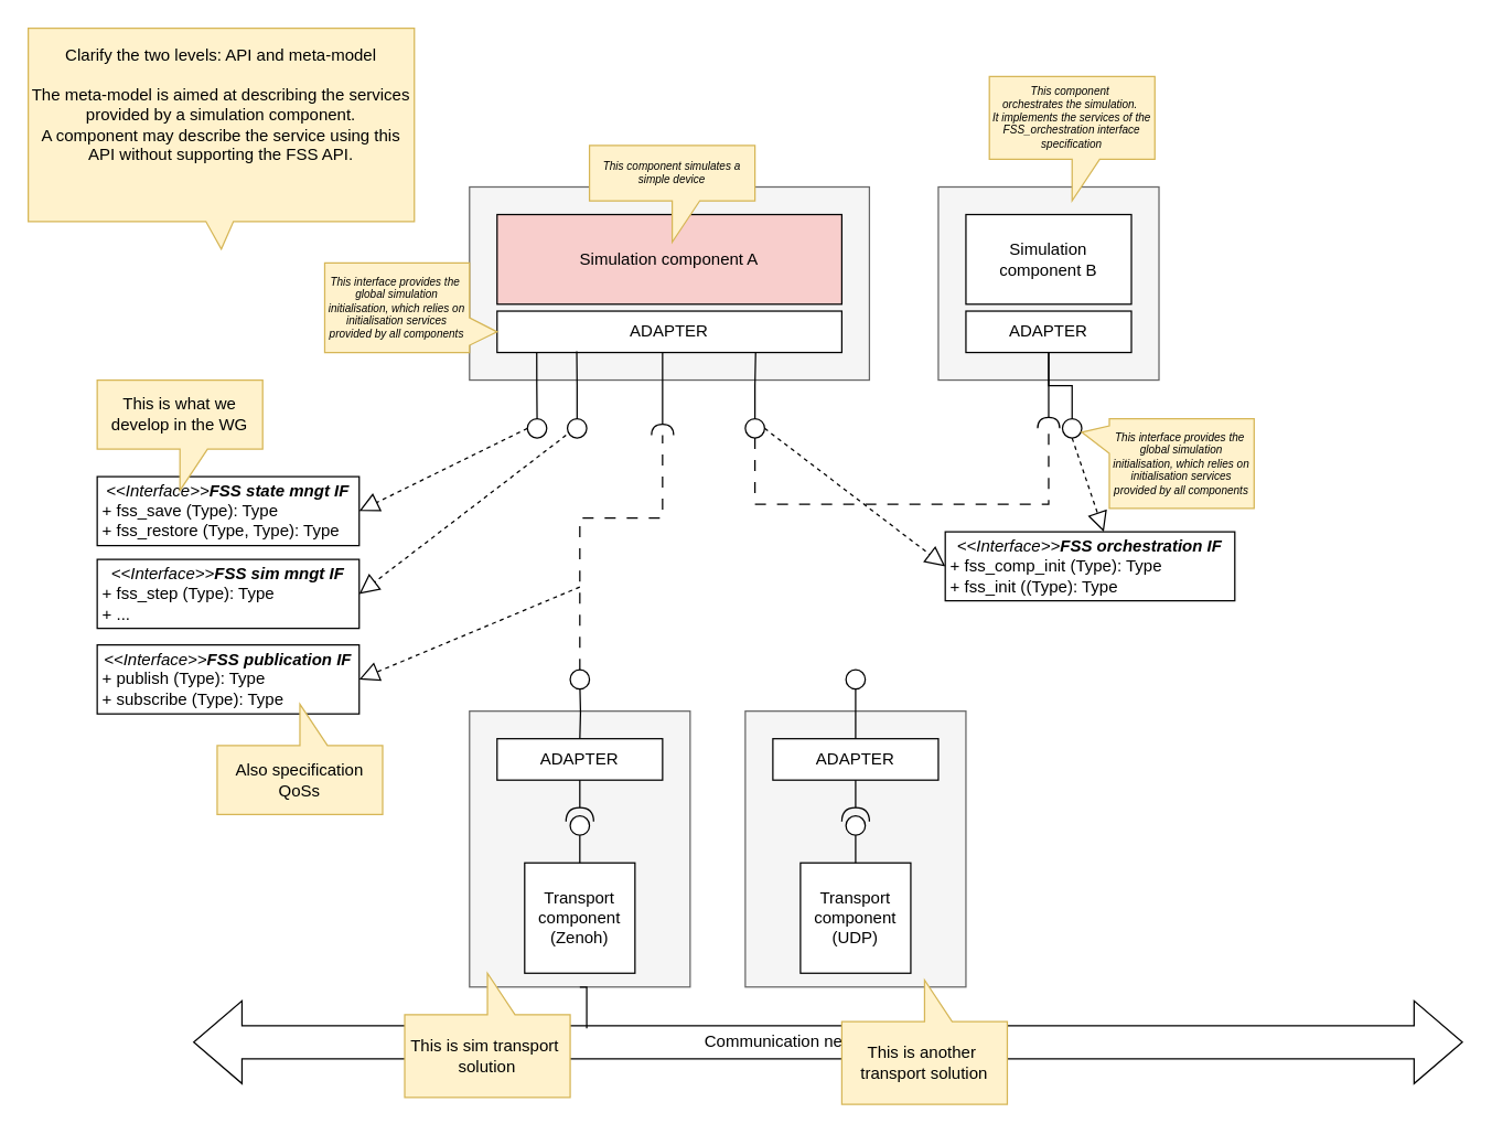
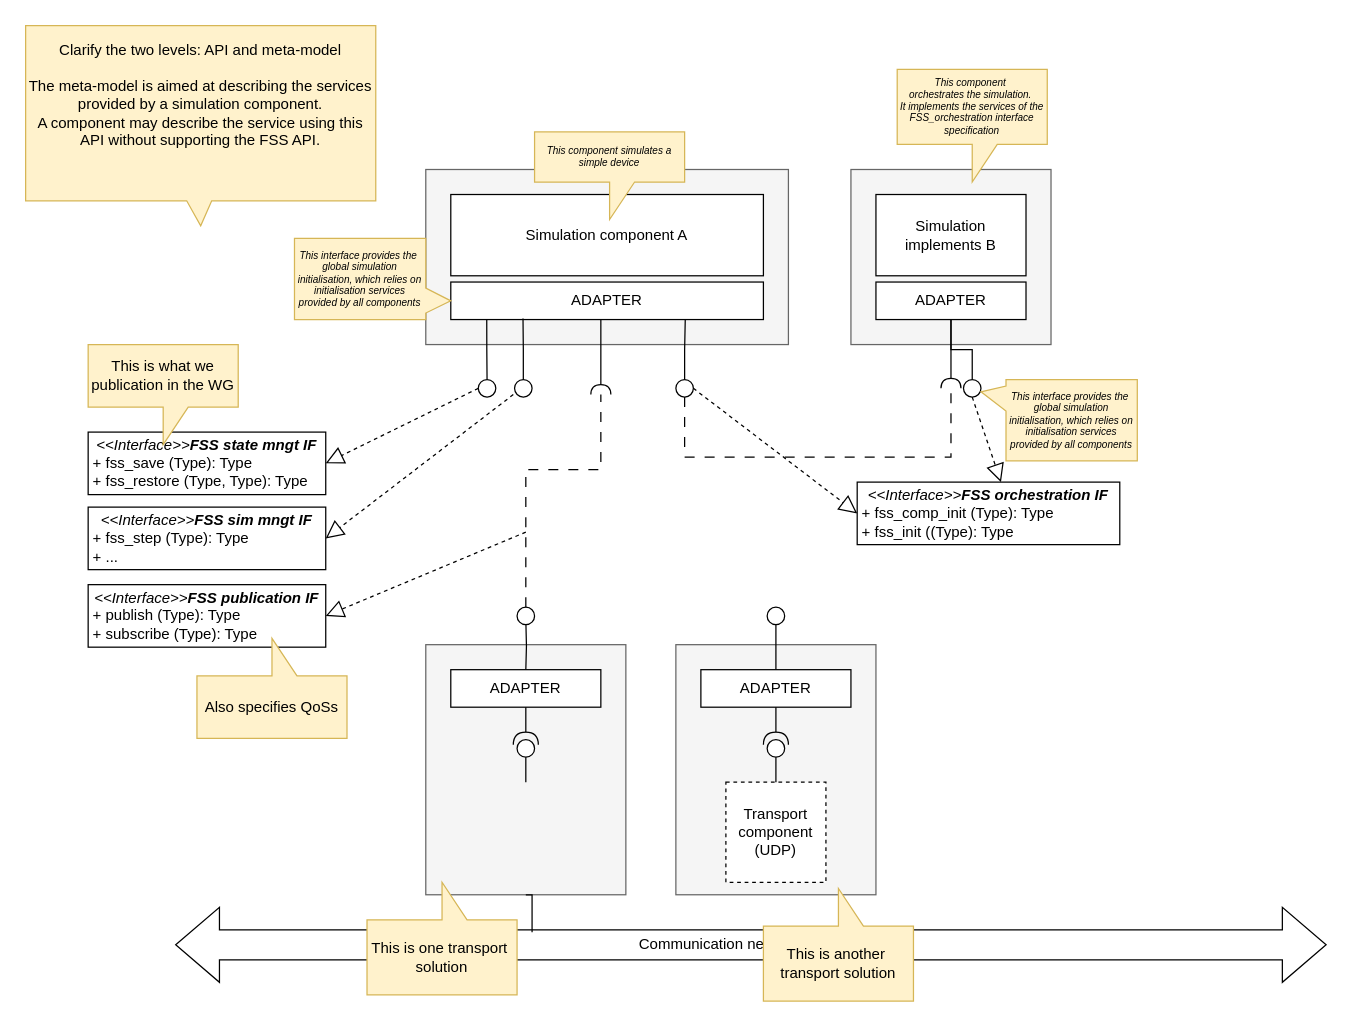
  <mxCell id="0" />
  <mxCell id="1" parent="0" />
  <mxCell id="2" value="" style="rounded=0;whiteSpace=wrap;html=1;fillColor=#f5f5f5;fontColor=#333333;strokeColor=#666666;" vertex="1" parent="1"><mxGeometry x="680" y="135" width="160" height="140" as="geometry" /></mxCell>
  <mxCell id="3" value="" style="rounded=0;whiteSpace=wrap;html=1;fillColor=#f5f5f5;fontColor=#333333;strokeColor=#666666;" vertex="1" parent="1"><mxGeometry x="340" y="135" width="290" height="140" as="geometry" /></mxCell>
  <mxCell id="4" value="Communication network transport" style="html=1;shadow=0;dashed=0;align=center;verticalAlign=middle;shape=mxgraph.arrows2.twoWayArrow;dy=0.6;dx=35;" vertex="1" parent="1"><mxGeometry x="140" y="725" width="920" height="60" as="geometry" /></mxCell>
  <mxCell id="5" value="" style="endArrow=block;dashed=1;endFill=0;endSize=12;html=1;rounded=0;entryX=1;entryY=0.5;entryDx=0;entryDy=0;" edge="1" parent="1" target="34"><mxGeometry width="160" relative="1" as="geometry"><mxPoint x="420" y="425" as="sourcePoint" /><mxPoint x="610" y="500" as="targetPoint" /></mxGeometry></mxCell>
  <mxCell id="6" value="" style="endArrow=block;dashed=1;endFill=0;endSize=12;html=1;rounded=0;entryX=1;entryY=0.5;entryDx=0;entryDy=0;exitX=0;exitY=0.5;exitDx=0;exitDy=0;" edge="1" parent="1" source="26" target="10"><mxGeometry width="160" relative="1" as="geometry"><mxPoint x="370" y="310" as="sourcePoint" /><mxPoint x="250" y="237.5" as="targetPoint" /></mxGeometry></mxCell>
  <mxCell id="7" style="edgeStyle=orthogonalEdgeStyle;rounded=0;orthogonalLoop=1;jettySize=auto;html=1;exitX=0.115;exitY=0.971;exitDx=0;exitDy=0;entryX=0.5;entryY=0;entryDx=0;entryDy=0;endArrow=none;endFill=0;exitPerimeter=0;" edge="1" parent="1" source="8" target="26"><mxGeometry relative="1" as="geometry" /></mxCell>
  <mxCell id="8" value="ADAPTER" style="rounded=0;whiteSpace=wrap;html=1;" vertex="1" parent="1"><mxGeometry x="360" y="225" width="250" height="30" as="geometry" /></mxCell>
  <mxCell id="9" value="" style="ellipse;whiteSpace=wrap;html=1;align=center;aspect=fixed;fillColor=none;strokeColor=none;resizable=0;perimeter=centerPerimeter;rotatable=0;allowArrows=0;points=[];outlineConnect=1;" vertex="1" parent="1"><mxGeometry x="570" y="225" width="10" height="10" as="geometry" /></mxCell>
  <mxCell id="10" value="&lt;p style=&quot;margin:0px;margin-top:4px;text-align:center;&quot;&gt;&lt;i&gt;&amp;lt;&amp;lt;Interface&amp;gt;&amp;gt;&lt;b&gt;FSS state mngt IF&lt;/b&gt;&lt;/i&gt;&lt;br&gt;&lt;/p&gt;&lt;p style=&quot;margin:0px;margin-left:4px;&quot;&gt;&lt;/p&gt;&lt;p style=&quot;margin:0px;margin-left:4px;&quot;&gt;+ fss_save (Type): Type&lt;br&gt;+ fss_restore (Type, Type): Type&lt;/p&gt;" style="verticalAlign=top;align=left;overflow=fill;html=1;whiteSpace=wrap;" vertex="1" parent="1"><mxGeometry x="70" y="345" width="190" height="50" as="geometry" /></mxCell>
  <mxCell id="11" value="" style="rounded=0;whiteSpace=wrap;html=1;fillColor=#f5f5f5;fontColor=#333333;strokeColor=#666666;" vertex="1" parent="1"><mxGeometry x="340" y="515" width="160" height="200" as="geometry" /></mxCell>
- <mxCell id="12" value="&lt;div&gt;Transport&lt;/div&gt;&lt;div&gt;component&lt;/div&gt;&lt;div&gt;(Zenoh)&lt;/div&gt;" style="whiteSpace=wrap;html=1;aspect=fixed;" vertex="1" parent="1"><mxGeometry x="380" y="625" width="80" height="80" as="geometry" /></mxCell>
  <mxCell id="13" style="edgeStyle=orthogonalEdgeStyle;rounded=0;orthogonalLoop=1;jettySize=auto;html=1;entryX=0.5;entryY=0;entryDx=0;entryDy=0;endArrow=none;endFill=0;" edge="1" parent="1" target="14"><mxGeometry relative="1" as="geometry"><mxPoint x="420" y="495" as="sourcePoint" /></mxGeometry></mxCell>
  <mxCell id="14" value="ADAPTER" style="rounded=0;whiteSpace=wrap;html=1;" vertex="1" parent="1"><mxGeometry x="360" y="535" width="120" height="30" as="geometry" /></mxCell>
  <mxCell id="15" value="" style="ellipse;whiteSpace=wrap;html=1;align=center;aspect=fixed;fillColor=none;strokeColor=none;resizable=0;perimeter=centerPerimeter;rotatable=0;allowArrows=0;points=[];outlineConnect=1;" vertex="1" parent="1"><mxGeometry x="570" y="665" width="10" height="10" as="geometry" /></mxCell>
  <mxCell id="16" value="" style="group;rotation=270;" vertex="1" connectable="0" parent="1"><mxGeometry x="410" y="565" width="20" height="60" as="geometry" /></mxCell>
  <mxCell id="17" value="" style="shape=providedRequiredInterface;html=1;verticalLabelPosition=bottom;sketch=0;rotation=-90;" vertex="1" parent="16"><mxGeometry y="20" width="20" height="20" as="geometry" /></mxCell>
  <mxCell id="18" style="edgeStyle=orthogonalEdgeStyle;rounded=0;orthogonalLoop=1;jettySize=auto;html=1;exitX=0.75;exitY=1;exitDx=0;exitDy=0;entryX=0;entryY=0.5;entryDx=0;entryDy=0;entryPerimeter=0;endArrow=none;endFill=0;" edge="1" parent="16" target="17"><mxGeometry relative="1" as="geometry"><mxPoint x="10" y="60" as="sourcePoint" /></mxGeometry></mxCell>
  <mxCell id="19" style="edgeStyle=orthogonalEdgeStyle;rounded=0;orthogonalLoop=1;jettySize=auto;html=1;exitX=0.75;exitY=0;exitDx=0;exitDy=0;entryX=1;entryY=0.5;entryDx=0;entryDy=0;entryPerimeter=0;endArrow=none;endFill=0;" edge="1" parent="16" target="17"><mxGeometry relative="1" as="geometry"><mxPoint x="10" as="sourcePoint" /></mxGeometry></mxCell>
  <mxCell id="20" value="&lt;p style=&quot;margin:0px;margin-top:4px;text-align:center;&quot;&gt;&lt;i&gt;&amp;lt;&amp;lt;Interface&amp;gt;&amp;gt;&lt;b&gt;FSS sim mngt IF&lt;/b&gt;&lt;/i&gt;&lt;br&gt;&lt;/p&gt;&lt;p style=&quot;margin:0px;margin-left:4px;&quot;&gt;&lt;/p&gt;&lt;p style=&quot;margin:0px;margin-left:4px;&quot;&gt;+ fss_step (Type): Type&lt;br&gt;&lt;/p&gt;&lt;p style=&quot;margin:0px;margin-left:4px;&quot;&gt;+ ...&lt;/p&gt;" style="verticalAlign=top;align=left;overflow=fill;html=1;whiteSpace=wrap;" vertex="1" parent="1"><mxGeometry x="70" y="405" width="190" height="50" as="geometry" /></mxCell>
  <mxCell id="21" value="" style="endArrow=block;dashed=1;endFill=0;endSize=12;html=1;rounded=0;entryX=1;entryY=0.5;entryDx=0;entryDy=0;" edge="1" parent="1" target="20"><mxGeometry width="160" relative="1" as="geometry"><mxPoint x="410" y="315" as="sourcePoint" /><mxPoint x="270" y="320" as="targetPoint" /></mxGeometry></mxCell>
  <mxCell id="22" value="This component&amp;nbsp;&lt;div style=&quot;font-size: 8px;&quot;&gt;orchestrates the simulation.&amp;nbsp;&lt;/div&gt;&lt;div style=&quot;font-size: 8px;&quot;&gt;It implements the services of the FSS_orchestration interface specification&lt;/div&gt;" style="shape=callout;whiteSpace=wrap;html=1;perimeter=calloutPerimeter;fillColor=#fff2cc;strokeColor=#d6b656;fontSize=8;fontStyle=2" vertex="1" parent="1"><mxGeometry x="717" y="55" width="120" height="90" as="geometry" /></mxCell>
  <mxCell id="23" value="ADAPTER" style="rounded=0;whiteSpace=wrap;html=1;" vertex="1" parent="1"><mxGeometry x="700" y="225" width="120" height="30" as="geometry" /></mxCell>
  <mxCell id="24" value="" style="rounded=0;orthogonalLoop=1;jettySize=auto;html=1;endArrow=halfCircle;endFill=0;endSize=6;strokeWidth=1;sketch=0;fontSize=12;curved=1;exitX=0.5;exitY=1;exitDx=0;exitDy=0;" edge="1" parent="1" source="23"><mxGeometry relative="1" as="geometry"><mxPoint x="935" y="225.476" as="sourcePoint" /><mxPoint x="760" y="310" as="targetPoint" /></mxGeometry></mxCell>
  <mxCell id="25" value="&lt;p style=&quot;margin:0px;margin-top:4px;text-align:center;&quot;&gt;&lt;i&gt;&amp;lt;&amp;lt;Interface&amp;gt;&amp;gt;&lt;b&gt;FSS orchestration IF&lt;/b&gt;&lt;/i&gt;&lt;br&gt;&lt;/p&gt;&lt;p style=&quot;margin:0px;margin-left:4px;&quot;&gt;&lt;/p&gt;&lt;p style=&quot;margin:0px;margin-left:4px;&quot;&gt;+ fss_comp_init (Type): Type&lt;br&gt;+ fss_init (&lt;span style=&quot;background-color: initial;&quot;&gt;(Type): Type&lt;/span&gt;&lt;/p&gt;" style="verticalAlign=top;align=left;overflow=fill;html=1;whiteSpace=wrap;" vertex="1" parent="1"><mxGeometry x="685" y="385" width="210" height="50" as="geometry" /></mxCell>
  <mxCell id="26" value="" style="ellipse;whiteSpace=wrap;html=1;aspect=fixed;" vertex="1" parent="1"><mxGeometry x="382" y="303" width="14" height="14" as="geometry" /></mxCell>
  <mxCell id="27" style="edgeStyle=orthogonalEdgeStyle;rounded=0;orthogonalLoop=1;jettySize=auto;html=1;dashed=1;dashPattern=8 8;endArrow=none;endFill=0;exitX=0.5;exitY=1;exitDx=0;exitDy=0;" edge="1" parent="1" source="30"><mxGeometry relative="1" as="geometry"><mxPoint x="760" y="310" as="targetPoint" /><Array as="points"><mxPoint x="547" y="365" /><mxPoint x="760" y="365" /></Array></mxGeometry></mxCell>
  <mxCell id="28" value="" style="ellipse;whiteSpace=wrap;html=1;aspect=fixed;" vertex="1" parent="1"><mxGeometry x="411" y="303" width="14" height="14" as="geometry" /></mxCell>
  <mxCell id="29" style="edgeStyle=orthogonalEdgeStyle;rounded=0;orthogonalLoop=1;jettySize=auto;html=1;entryX=0.231;entryY=0.971;entryDx=0;entryDy=0;endArrow=none;endFill=0;entryPerimeter=0;" edge="1" parent="1" source="28" target="8"><mxGeometry relative="1" as="geometry" /></mxCell>
  <mxCell id="30" value="" style="ellipse;whiteSpace=wrap;html=1;aspect=fixed;" vertex="1" parent="1"><mxGeometry x="540" y="303" width="14" height="14" as="geometry" /></mxCell>
  <mxCell id="31" style="edgeStyle=orthogonalEdgeStyle;rounded=0;orthogonalLoop=1;jettySize=auto;html=1;entryX=0.75;entryY=1;entryDx=0;entryDy=0;endArrow=none;endFill=0;" edge="1" parent="1" source="30" target="8"><mxGeometry relative="1" as="geometry"><mxPoint x="450" y="255" as="targetPoint" /></mxGeometry></mxCell>
  <mxCell id="32" value="" style="endArrow=block;dashed=1;endFill=0;endSize=12;html=1;rounded=0;entryX=0;entryY=0.5;entryDx=0;entryDy=0;exitX=1;exitY=0.5;exitDx=0;exitDy=0;" edge="1" parent="1" source="30" target="25"><mxGeometry width="160" relative="1" as="geometry"><mxPoint x="517" y="325" as="sourcePoint" /><mxPoint x="367" y="380" as="targetPoint" /></mxGeometry></mxCell>
  <mxCell id="33" value="" style="ellipse;whiteSpace=wrap;html=1;aspect=fixed;" vertex="1" parent="1"><mxGeometry x="413" y="485" width="14" height="14" as="geometry" /></mxCell>
  <mxCell id="34" value="&lt;p style=&quot;margin:0px;margin-top:4px;text-align:center;&quot;&gt;&lt;i&gt;&amp;lt;&amp;lt;Interface&amp;gt;&amp;gt;&lt;b&gt;FSS publication IF&lt;/b&gt;&lt;/i&gt;&lt;br&gt;&lt;/p&gt;&lt;p style=&quot;margin:0px;margin-left:4px;&quot;&gt;&lt;/p&gt;&lt;p style=&quot;margin:0px;margin-left:4px;&quot;&gt;+ publish (Type): Type&lt;br&gt;&lt;/p&gt;&lt;p style=&quot;margin:0px;margin-left:4px;&quot;&gt;+ subscribe&amp;nbsp;&lt;span style=&quot;background-color: initial;&quot;&gt;(Type): Type&lt;/span&gt;&lt;/p&gt;" style="verticalAlign=top;align=left;overflow=fill;html=1;whiteSpace=wrap;" vertex="1" parent="1"><mxGeometry x="70" y="467" width="190" height="50" as="geometry" /></mxCell>
- <mxCell id="35" value="Simulation component A" style="rounded=0;whiteSpace=wrap;html=1;fillColor=#f8cecc;" vertex="1" parent="1"><mxGeometry x="360" y="155" width="250" height="65" as="geometry" /></mxCell>
- <mxCell id="36" value="Simulation component B" style="rounded=0;whiteSpace=wrap;html=1;" vertex="1" parent="1"><mxGeometry x="700" y="155" width="120" height="65" as="geometry" /></mxCell>
+ <mxCell id="35" value="Simulation component A" style="rounded=0;whiteSpace=wrap;html=1;" vertex="1" parent="1"><mxGeometry x="360" y="155" width="250" height="65" as="geometry" /></mxCell>
+ <mxCell id="36" value="Simulation implements B" style="rounded=0;whiteSpace=wrap;html=1;" vertex="1" parent="1"><mxGeometry x="700" y="155" width="120" height="65" as="geometry" /></mxCell>
  <mxCell id="37" value="" style="rounded=0;orthogonalLoop=1;jettySize=auto;html=1;endArrow=halfCircle;endFill=0;endSize=6;strokeWidth=1;sketch=0;fontSize=12;curved=1;" edge="1" parent="1"><mxGeometry relative="1" as="geometry"><mxPoint x="480" y="255" as="sourcePoint" /><mxPoint x="480" y="315" as="targetPoint" /></mxGeometry></mxCell>
  <mxCell id="38" style="edgeStyle=orthogonalEdgeStyle;rounded=0;orthogonalLoop=1;jettySize=auto;html=1;dashed=1;dashPattern=8 8;endArrow=none;endFill=0;exitX=0.5;exitY=0;exitDx=0;exitDy=0;" edge="1" parent="1" source="33"><mxGeometry relative="1" as="geometry"><mxPoint x="480" y="315" as="targetPoint" /><mxPoint x="557" y="327" as="sourcePoint" /><Array as="points"><mxPoint x="420" y="375" /><mxPoint x="480" y="375" /></Array></mxGeometry></mxCell>
- <mxCell id="39" value="Also specification QoSs" style="shape=callout;whiteSpace=wrap;html=1;perimeter=calloutPerimeter;fillColor=#fff2cc;strokeColor=#d6b656;flipV=1;" vertex="1" parent="1"><mxGeometry x="157" y="510" width="120" height="80" as="geometry" /></mxCell>
+ <mxCell id="39" value="Also specifies QoSs" style="shape=callout;whiteSpace=wrap;html=1;perimeter=calloutPerimeter;fillColor=#fff2cc;strokeColor=#d6b656;flipV=1;" vertex="1" parent="1"><mxGeometry x="157" y="510" width="120" height="80" as="geometry" /></mxCell>
  <mxCell id="40" style="edgeStyle=orthogonalEdgeStyle;rounded=0;orthogonalLoop=1;jettySize=auto;html=1;exitX=0.5;exitY=1;exitDx=0;exitDy=0;endArrow=none;endFill=0;" edge="1" parent="1" source="11"><mxGeometry relative="1" as="geometry"><mxPoint x="425" y="745" as="targetPoint" /></mxGeometry></mxCell>
  <mxCell id="41" value="" style="rounded=0;whiteSpace=wrap;html=1;fillColor=#f5f5f5;fontColor=#333333;strokeColor=#666666;" vertex="1" parent="1"><mxGeometry x="540" y="515" width="160" height="200" as="geometry" /></mxCell>
- <mxCell id="42" value="&lt;div&gt;Transport&lt;/div&gt;&lt;div&gt;component&lt;/div&gt;&lt;div&gt;(UDP)&lt;/div&gt;" style="whiteSpace=wrap;html=1;aspect=fixed;" vertex="1" parent="1"><mxGeometry x="580" y="625" width="80" height="80" as="geometry" /></mxCell>
+ <mxCell id="42" value="&lt;div&gt;Transport&lt;/div&gt;&lt;div&gt;component&lt;/div&gt;&lt;div&gt;(UDP)&lt;/div&gt;" style="whiteSpace=wrap;html=1;aspect=fixed;dashed=1;" vertex="1" parent="1"><mxGeometry x="580" y="625" width="80" height="80" as="geometry" /></mxCell>
  <mxCell id="43" style="edgeStyle=orthogonalEdgeStyle;rounded=0;orthogonalLoop=1;jettySize=auto;html=1;exitX=0.5;exitY=0;exitDx=0;exitDy=0;endArrow=none;endFill=0;" edge="1" parent="1" source="44" target="51"><mxGeometry relative="1" as="geometry" /></mxCell>
  <mxCell id="44" value="ADAPTER" style="rounded=0;whiteSpace=wrap;html=1;" vertex="1" parent="1"><mxGeometry x="560" y="535" width="120" height="30" as="geometry" /></mxCell>
  <mxCell id="45" value="" style="group;rotation=270;" vertex="1" connectable="0" parent="1"><mxGeometry x="610" y="565" width="20" height="60" as="geometry" /></mxCell>
  <mxCell id="46" value="" style="shape=providedRequiredInterface;html=1;verticalLabelPosition=bottom;sketch=0;rotation=-90;" vertex="1" parent="45"><mxGeometry y="20" width="20" height="20" as="geometry" /></mxCell>
  <mxCell id="47" style="edgeStyle=orthogonalEdgeStyle;rounded=0;orthogonalLoop=1;jettySize=auto;html=1;exitX=0.75;exitY=1;exitDx=0;exitDy=0;entryX=0;entryY=0.5;entryDx=0;entryDy=0;entryPerimeter=0;endArrow=none;endFill=0;" edge="1" parent="45" target="46"><mxGeometry relative="1" as="geometry"><mxPoint x="10" y="60" as="sourcePoint" /></mxGeometry></mxCell>
  <mxCell id="48" style="edgeStyle=orthogonalEdgeStyle;rounded=0;orthogonalLoop=1;jettySize=auto;html=1;exitX=0.75;exitY=0;exitDx=0;exitDy=0;entryX=1;entryY=0.5;entryDx=0;entryDy=0;entryPerimeter=0;endArrow=none;endFill=0;" edge="1" parent="45" target="46"><mxGeometry relative="1" as="geometry"><mxPoint x="10" as="sourcePoint" /></mxGeometry></mxCell>
- <mxCell id="49" value="This is sim transport&amp;nbsp;&lt;br&gt;solution" style="shape=callout;whiteSpace=wrap;html=1;perimeter=calloutPerimeter;fillColor=#fff2cc;strokeColor=#d6b656;flipV=1;" vertex="1" parent="1"><mxGeometry x="293" y="705" width="120" height="90" as="geometry" /></mxCell>
+ <mxCell id="49" value="This is one transport&amp;nbsp;&lt;br&gt;solution" style="shape=callout;whiteSpace=wrap;html=1;perimeter=calloutPerimeter;fillColor=#fff2cc;strokeColor=#d6b656;flipV=1;" vertex="1" parent="1"><mxGeometry x="293" y="705" width="120" height="90" as="geometry" /></mxCell>
  <mxCell id="50" value="This is another&amp;nbsp;&lt;br&gt;transport solution" style="shape=callout;whiteSpace=wrap;html=1;perimeter=calloutPerimeter;fillColor=#fff2cc;strokeColor=#d6b656;flipV=1;" vertex="1" parent="1"><mxGeometry x="610" y="710" width="120" height="90" as="geometry" /></mxCell>
  <mxCell id="51" value="" style="ellipse;whiteSpace=wrap;html=1;aspect=fixed;" vertex="1" parent="1"><mxGeometry x="613" y="485" width="14" height="14" as="geometry" /></mxCell>
  <mxCell id="52" style="edgeStyle=orthogonalEdgeStyle;rounded=0;orthogonalLoop=1;jettySize=auto;html=1;entryX=0.5;entryY=1;entryDx=0;entryDy=0;endArrow=none;endFill=0;" edge="1" parent="1" source="53" target="23"><mxGeometry relative="1" as="geometry" /></mxCell>
  <mxCell id="53" value="" style="ellipse;whiteSpace=wrap;html=1;aspect=fixed;" vertex="1" parent="1"><mxGeometry x="770" y="303" width="14" height="14" as="geometry" /></mxCell>
  <mxCell id="54" value="" style="endArrow=block;dashed=1;endFill=0;endSize=12;html=1;rounded=0;exitX=0.5;exitY=1;exitDx=0;exitDy=0;" edge="1" parent="1" source="53"><mxGeometry width="160" relative="1" as="geometry"><mxPoint x="770" y="325" as="sourcePoint" /><mxPoint x="800" y="385" as="targetPoint" /></mxGeometry></mxCell>
  <mxCell id="55" value="This interface provides the&amp;nbsp; global simulation initialisation, which relies on initialisation services provided by all components" style="shape=callout;whiteSpace=wrap;html=1;perimeter=calloutPerimeter;fillColor=#fff2cc;strokeColor=#d6b656;fontSize=8;fontStyle=2;size=20;position=0.08;position2=0.15;direction=south;" vertex="1" parent="1"><mxGeometry x="784" y="303" width="125" height="65" as="geometry" /></mxCell>
  <mxCell id="56" value="This component simulates a simple device" style="shape=callout;whiteSpace=wrap;html=1;perimeter=calloutPerimeter;fillColor=#fff2cc;strokeColor=#d6b656;fontSize=8;fontStyle=2" vertex="1" parent="1"><mxGeometry x="427" y="105" width="120" height="70" as="geometry" /></mxCell>
  <mxCell id="57" value="This interface provides the&amp;nbsp; global simulation initialisation, which relies on initialisation services provided by all components" style="shape=callout;whiteSpace=wrap;html=1;perimeter=calloutPerimeter;fillColor=#fff2cc;strokeColor=#d6b656;fontSize=8;fontStyle=2;size=20;position=0.08;position2=0.23;direction=north;" vertex="1" parent="1"><mxGeometry x="235" y="190" width="125" height="65" as="geometry" /></mxCell>
- <mxCell id="58" value="This is what we develop in the WG" style="shape=callout;whiteSpace=wrap;html=1;perimeter=calloutPerimeter;fillColor=#fff2cc;strokeColor=#d6b656;" vertex="1" parent="1"><mxGeometry x="70" y="275" width="120" height="80" as="geometry" /></mxCell>
+ <mxCell id="58" value="This is what we publication in the WG" style="shape=callout;whiteSpace=wrap;html=1;perimeter=calloutPerimeter;fillColor=#fff2cc;strokeColor=#d6b656;" vertex="1" parent="1"><mxGeometry x="70" y="275" width="120" height="80" as="geometry" /></mxCell>
  <mxCell id="59" value="Clarify the two levels: API and meta-model&lt;div&gt;&lt;br&gt;&lt;/div&gt;&lt;div&gt;The meta-model is aimed at describing the services provided by a simulation component.&lt;/div&gt;&lt;div&gt;A component may describe the service using this API without supporting the FSS API.&lt;/div&gt;&lt;div&gt;&lt;br&gt;&lt;div&gt;&lt;br&gt;&lt;/div&gt;&lt;/div&gt;" style="shape=callout;whiteSpace=wrap;html=1;perimeter=calloutPerimeter;fillColor=#fff2cc;strokeColor=#d6b656;size=20;position=0.46;position2=0.5;" vertex="1" parent="1"><mxGeometry x="20" y="20" width="280" height="160" as="geometry" /></mxCell>
